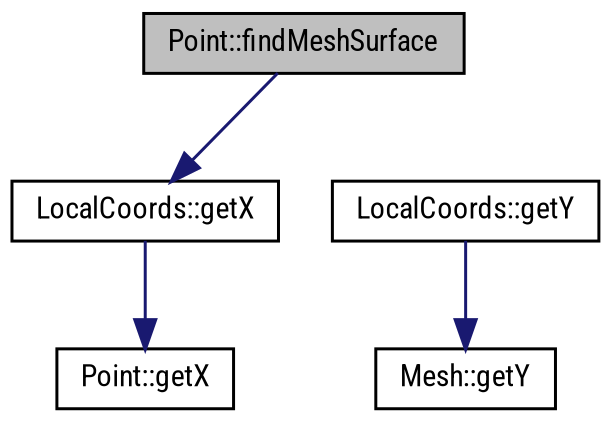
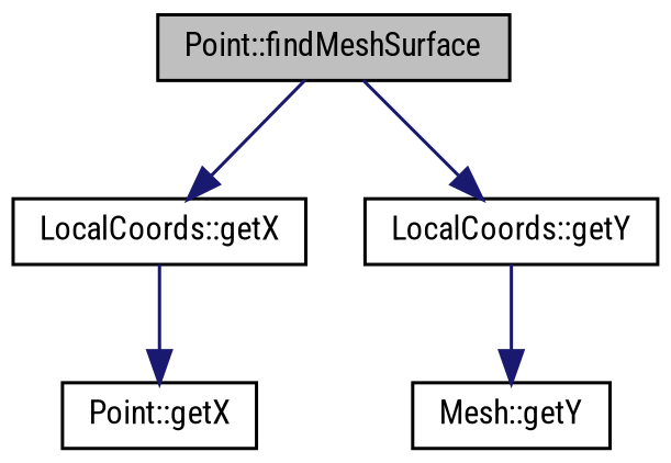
  digraph {
    fontname="Roboto Condensed"
    rankdir=TB
    node [color=black fillcolor=white fontname="Roboto Condensed" fontsize=10 shape=record style=filled]
    edge [color=midnightblue fontname="Roboto Condensed" fontsize=10 labelfontname=Helvetica labelfontsize=10 style=solid]
    n1 [fillcolor=grey75 fontcolor=black height=0.2 label="Point::findMeshSurface" width=0.4]
    n2 [height=0.2 label="LocalCoords::getX" width=0.4]
    n3 [height=0.2 label="LocalCoords::getY" width=0.4]
    n4 [height=0.2 label="Point::getX" width=0.4]
    n5 [height=0.2 label="Mesh::getY" width=0.4]
    n1 -> n2
+   n1 -> n3
    n2 -> n4
    n3 -> n5
  }
